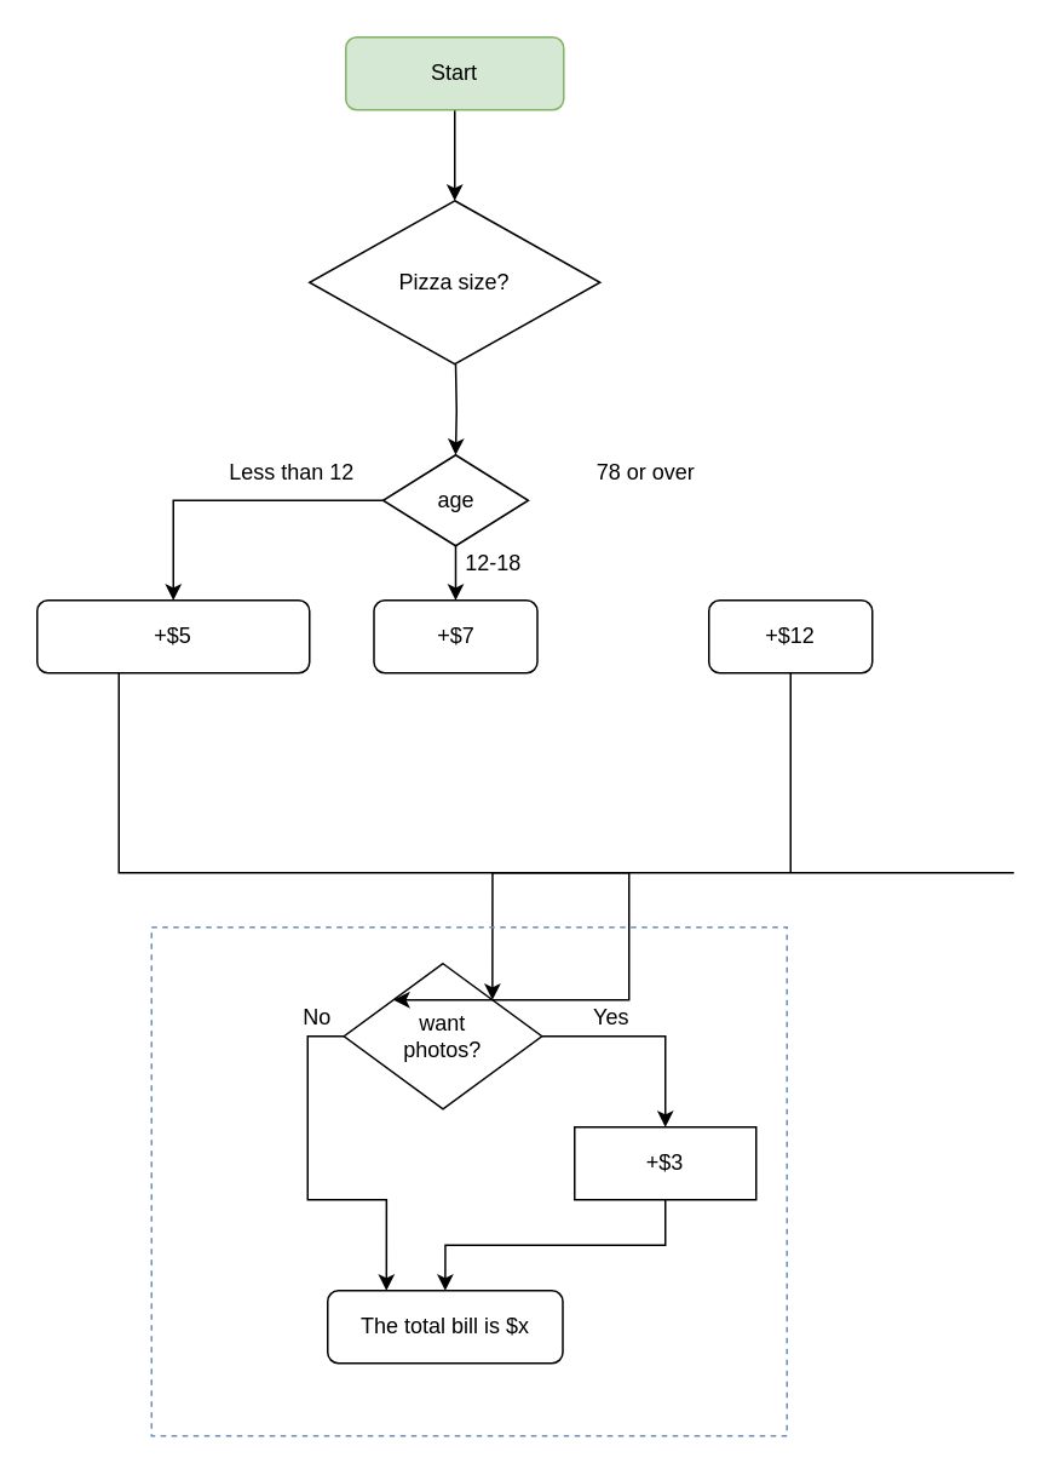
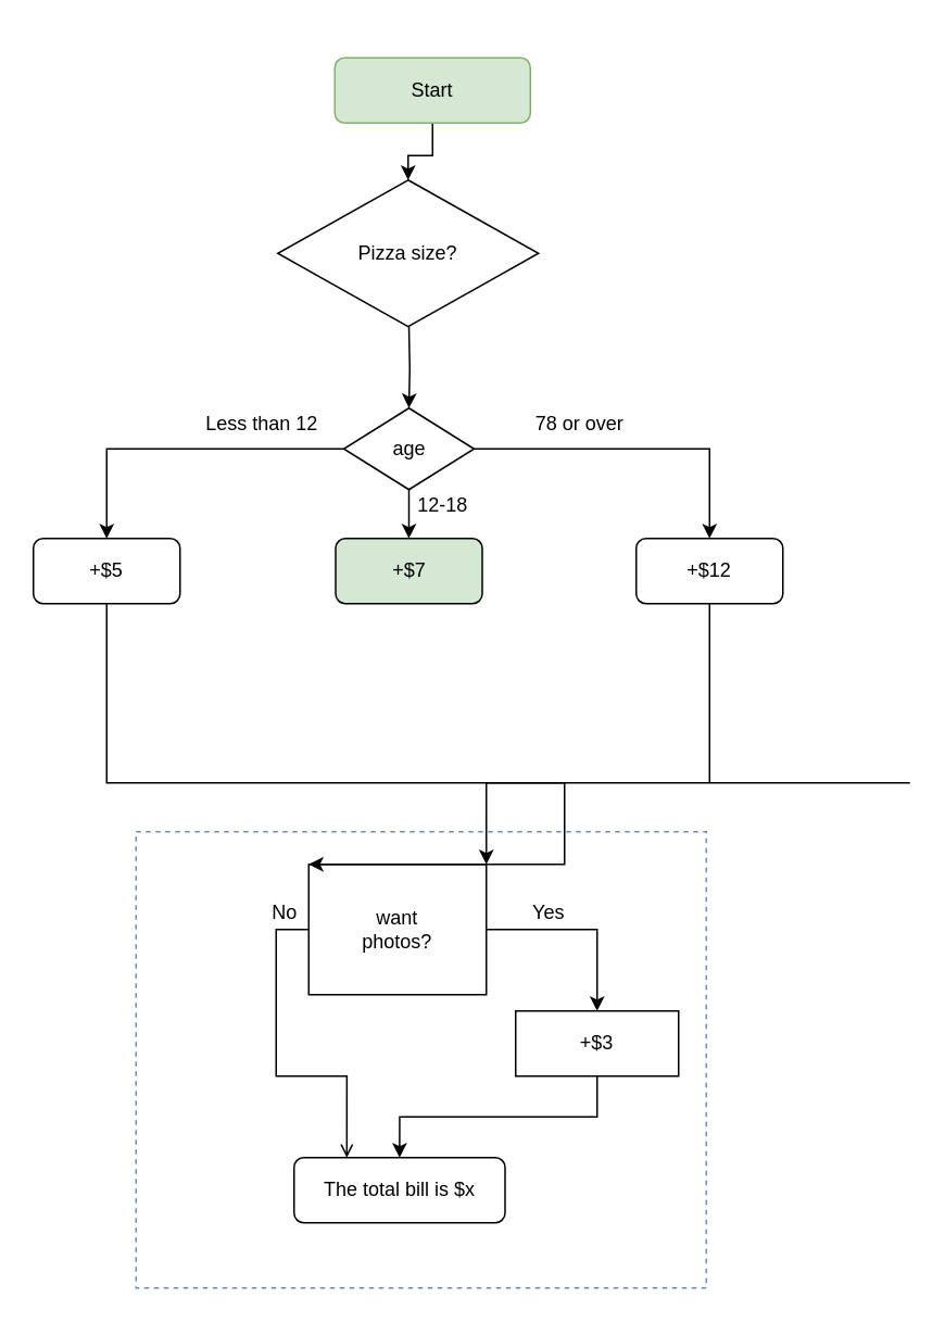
  <mxCell id="0" />
  <mxCell id="1" parent="0" />
  <mxCell id="2" value="Pizza size?" style="rhombus;whiteSpace=wrap;html=1;" parent="1" vertex="1"><mxGeometry x="170" y="110" width="160" height="90" as="geometry" /></mxCell>
  <mxCell id="3" style="edgeStyle=orthogonalEdgeStyle;rounded=0;orthogonalLoop=1;jettySize=auto;html=1;" parent="1" source="4" target="2" edge="1"><mxGeometry relative="1" as="geometry" /></mxCell>
- <mxCell id="4" value="Start" style="rounded=1;whiteSpace=wrap;html=1;fillColor=#d5e8d4;strokeColor=#82b366;" parent="1" vertex="1"><mxGeometry x="190" y="20" width="120" height="40" as="geometry" /></mxCell>
+ <mxCell id="4" value="Start" style="rounded=1;whiteSpace=wrap;html=1;fillColor=#d5e8d4;strokeColor=#82b366;" parent="1" vertex="1"><mxGeometry x="205" y="35" width="120" height="40" as="geometry" /></mxCell>
  <mxCell id="5" style="edgeStyle=orthogonalEdgeStyle;rounded=0;orthogonalLoop=1;jettySize=auto;html=1;" parent="1" target="9" edge="1"><mxGeometry relative="1" as="geometry"><mxPoint x="250.5" y="200" as="sourcePoint" /></mxGeometry></mxCell>
  <mxCell id="6" value="" style="edgeStyle=orthogonalEdgeStyle;rounded=0;orthogonalLoop=1;jettySize=auto;html=1;entryX=0.5;entryY=0;entryDx=0;entryDy=0;" parent="1" source="9" target="11" edge="1"><mxGeometry relative="1" as="geometry"><mxPoint x="130.5" y="275" as="targetPoint" /></mxGeometry></mxCell>
  <mxCell id="7" style="edgeStyle=orthogonalEdgeStyle;rounded=0;orthogonalLoop=1;jettySize=auto;html=1;entryX=0.5;entryY=0;entryDx=0;entryDy=0;" parent="1" source="9" target="13" edge="1"><mxGeometry relative="1" as="geometry" /></mxCell>
+ <mxCell id="8" style="edgeStyle=orthogonalEdgeStyle;rounded=0;orthogonalLoop=1;jettySize=auto;html=1;entryX=0.5;entryY=0;entryDx=0;entryDy=0;" parent="1" source="9" target="15" edge="1"><mxGeometry relative="1" as="geometry" /></mxCell>
  <mxCell id="9" value="age" style="rhombus;whiteSpace=wrap;html=1;" parent="1" vertex="1"><mxGeometry x="210.5" y="250" width="80" height="50" as="geometry" /></mxCell>
  <mxCell id="10" style="edgeStyle=orthogonalEdgeStyle;rounded=0;orthogonalLoop=1;jettySize=auto;html=1;entryX=0;entryY=0;entryDx=0;entryDy=0;" parent="1" source="11" target="20" edge="1"><mxGeometry relative="1" as="geometry"><Array as="points"><mxPoint x="65" y="480" /><mxPoint x="346" y="480" /></Array></mxGeometry></mxCell>
- <mxCell id="11" value="+$5" style="rounded=1;whiteSpace=wrap;html=1;" parent="1" vertex="1"><mxGeometry x="20" y="330" width="150" height="40" as="geometry" /></mxCell>
+ <mxCell id="11" value="+$5" style="rounded=1;whiteSpace=wrap;html=1;" parent="1" vertex="1"><mxGeometry x="20" y="330" width="90" height="40" as="geometry" /></mxCell>
  <mxCell id="12" value="Less than 12" style="text;html=1;align=center;verticalAlign=middle;resizable=0;points=[];autosize=1;" parent="1" vertex="1"><mxGeometry x="120" y="250" width="80" height="20" as="geometry" /></mxCell>
- <mxCell id="13" value="+$7" style="rounded=1;whiteSpace=wrap;html=1;" parent="1" vertex="1"><mxGeometry x="205.5" y="330" width="90" height="40" as="geometry" /></mxCell>
+ <mxCell id="13" value="+$7" style="rounded=1;whiteSpace=wrap;html=1;fillColor=#d5e8d4;" parent="1" vertex="1"><mxGeometry x="205.5" y="330" width="90" height="40" as="geometry" /></mxCell>
  <mxCell id="14" style="edgeStyle=orthogonalEdgeStyle;rounded=0;orthogonalLoop=1;jettySize=auto;html=1;entryX=1;entryY=0;entryDx=0;entryDy=0;" parent="1" source="15" target="20" edge="1"><mxGeometry relative="1" as="geometry"><Array as="points"><mxPoint x="558" y="480" /><mxPoint x="401" y="480" /></Array></mxGeometry></mxCell>
  <mxCell id="15" value="+$12" style="rounded=1;whiteSpace=wrap;html=1;" parent="1" vertex="1"><mxGeometry x="390" y="330" width="90" height="40" as="geometry" /></mxCell>
  <mxCell id="16" value="12-18" style="text;html=1;align=center;verticalAlign=middle;resizable=0;points=[];autosize=1;" parent="1" vertex="1"><mxGeometry x="245.5" y="300" width="50" height="20" as="geometry" /></mxCell>
  <mxCell id="17" value="78 or over" style="text;html=1;align=center;verticalAlign=middle;resizable=0;points=[];autosize=1;" parent="1" vertex="1"><mxGeometry x="320" y="250" width="70" height="20" as="geometry" /></mxCell>
  <mxCell id="18" style="edgeStyle=orthogonalEdgeStyle;rounded=0;orthogonalLoop=1;jettySize=auto;html=1;" parent="1" source="20" target="22" edge="1"><mxGeometry relative="1" as="geometry" /></mxCell>
- <mxCell id="19" style="edgeStyle=orthogonalEdgeStyle;rounded=0;orthogonalLoop=1;jettySize=auto;html=1;exitX=0;exitY=0.5;exitDx=0;exitDy=0;entryX=0.25;entryY=0;entryDx=0;entryDy=0;" parent="1" source="20" target="25" edge="1"><mxGeometry relative="1" as="geometry" /></mxCell>
- <mxCell id="20" value="want &lt;br&gt;photos?" style="rhombus;whiteSpace=wrap;html=1;strokeColor=#000000;fillColor=none;" parent="1" vertex="1"><mxGeometry x="189" y="530" width="109" height="80" as="geometry" /></mxCell>
+ <mxCell id="19" style="edgeStyle=orthogonalEdgeStyle;rounded=0;orthogonalLoop=1;jettySize=auto;html=1;exitX=0;exitY=0.5;exitDx=0;exitDy=0;entryX=0.25;entryY=0;entryDx=0;entryDy=0;endArrow=open;" parent="1" source="20" target="25" edge="1"><mxGeometry relative="1" as="geometry" /></mxCell>
+ <mxCell id="20" value="want &lt;br&gt;photos?" style="whiteSpace=wrap;html=1;strokeColor=#000000;fillColor=none;rounded=0;" parent="1" vertex="1"><mxGeometry x="189" y="530" width="109" height="80" as="geometry" /></mxCell>
  <mxCell id="21" style="edgeStyle=orthogonalEdgeStyle;rounded=0;orthogonalLoop=1;jettySize=auto;html=1;exitX=0.5;exitY=1;exitDx=0;exitDy=0;entryX=0.5;entryY=0;entryDx=0;entryDy=0;" parent="1" source="22" target="25" edge="1"><mxGeometry relative="1" as="geometry" /></mxCell>
  <mxCell id="22" value="+$3" style="whiteSpace=wrap;html=1;strokeColor=#000000;fillColor=none;rounded=0;" parent="1" vertex="1"><mxGeometry x="316" y="620" width="100" height="40" as="geometry" /></mxCell>
  <mxCell id="23" value="Yes" style="text;html=1;align=center;verticalAlign=middle;resizable=0;points=[];autosize=1;" parent="1" vertex="1"><mxGeometry x="316" y="550" width="40" height="20" as="geometry" /></mxCell>
  <mxCell id="24" value="" style="rounded=0;whiteSpace=wrap;html=1;strokeColor=#6c8ebf;fillColor=none;dashed=1;" parent="1" vertex="1"><mxGeometry x="83" y="510" width="350" height="280" as="geometry" /></mxCell>
  <mxCell id="25" value="The total bill is $x" style="rounded=1;whiteSpace=wrap;html=1;strokeColor=#000000;fillColor=none;" parent="1" vertex="1"><mxGeometry x="180" y="710" width="129.5" height="40" as="geometry" /></mxCell>
  <mxCell id="26" value="No" style="text;html=1;align=center;verticalAlign=middle;resizable=0;points=[];autosize=1;" parent="1" vertex="1"><mxGeometry x="159" y="550" width="30" height="20" as="geometry" /></mxCell>
